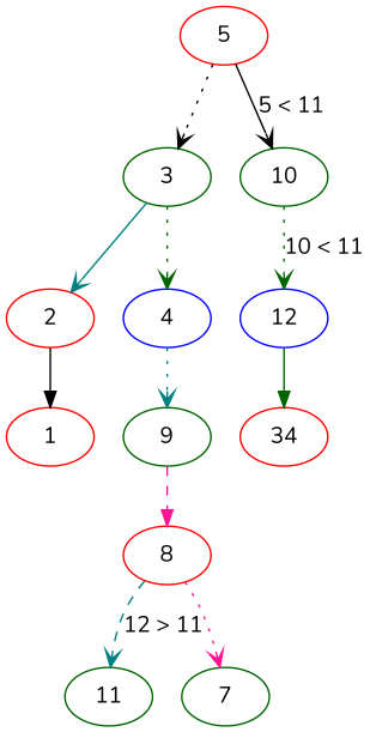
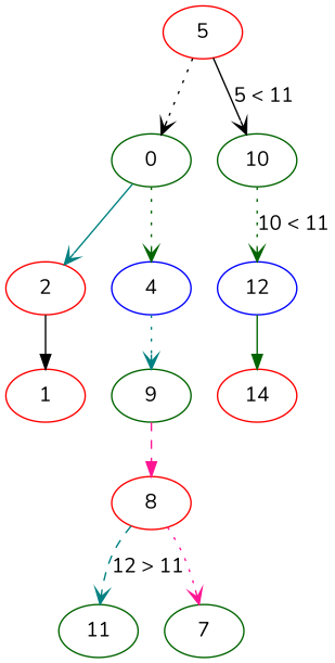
  digraph {
    fontname=Nunito
    node [color=darkgreen fontname=Nunito]
    edge [arrowhead=vee color=teal fontname=Nunito style=dotted]
-   3
+   3 [label=0]
    5 [color=red]
    10
    2 [color=red]
    4 [color=blue]
    12 [color=blue]
    1 [color=red]
    9
    8 [color=red]
-   14 [color=red label=34]
+   14 [color=red]
    11
    7
    3 -> 2 [style=solid]
    3 -> 4 [color=darkgreen]
    5 -> 3 [color=black]
    5 -> 10 [color=black label="5 < 11" style=solid]
    10 -> 12 [color=darkgreen label="10 < 11"]
    2 -> 1 [arrowhead=normal color=black style=solid]
    4 -> 9
    12 -> 14 [arrowhead=normal color=darkgreen style=solid]
    9 -> 8 [arrowhead=normal color=deeppink style=dashed]
    8 -> 11 [label="12 > 11" style=dashed]
    8 -> 7 [color=deeppink]
  }
